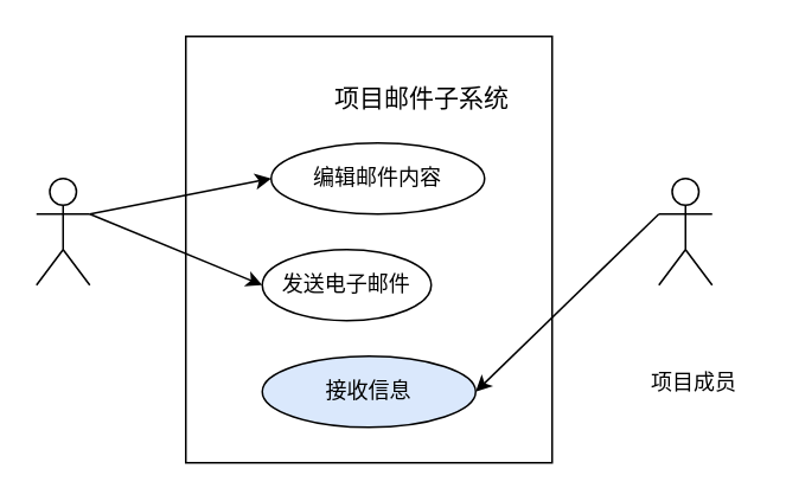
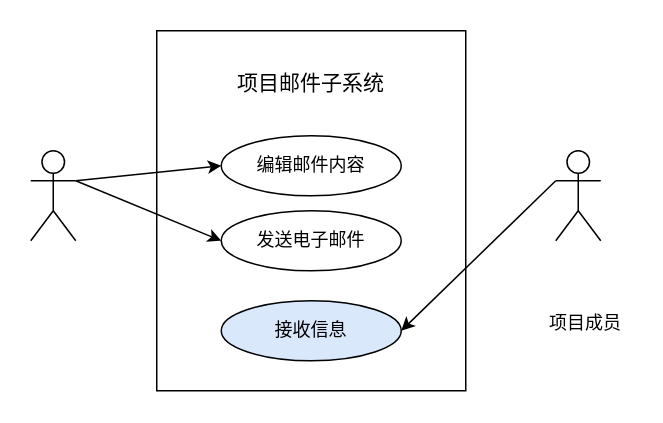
  <mxCell id="0" />
  <mxCell id="1" parent="0" />
  <mxCell id="2" value="" style="rounded=0;whiteSpace=wrap;html=1;" vertex="1" parent="1"><mxGeometry x="104" y="20" width="206" height="240" as="geometry" /></mxCell>
- <mxCell id="3" value="&lt;font style=&quot;font-size: 14px;&quot;&gt;项目邮件子系统&lt;/font&gt;" style="text;html=1;strokeColor=none;fillColor=none;align=center;verticalAlign=middle;whiteSpace=wrap;rounded=0;" vertex="1" parent="1"><mxGeometry x="182" y="40" width="110" height="30" as="geometry" /></mxCell>
- <mxCell id="4" value="编辑邮件内容" style="ellipse;whiteSpace=wrap;html=1;" vertex="1" parent="1"><mxGeometry x="152" y="80" width="120" height="40" as="geometry" /></mxCell>
- <mxCell id="5" value="发送电子邮件" style="ellipse;whiteSpace=wrap;html=1;" vertex="1" parent="1"><mxGeometry x="147" y="140" width="95" height="40" as="geometry" /></mxCell>
+ <mxCell id="3" value="&lt;font style=&quot;font-size: 14px;&quot;&gt;项目邮件子系统&lt;/font&gt;" style="text;html=1;strokeColor=none;fillColor=none;align=center;verticalAlign=middle;whiteSpace=wrap;rounded=0;" vertex="1" parent="1"><mxGeometry x="152" y="40" width="110" height="30" as="geometry" /></mxCell>
+ <mxCell id="4" value="编辑邮件内容" style="ellipse;whiteSpace=wrap;html=1;" vertex="1" parent="1"><mxGeometry x="147" y="90" width="120" height="40" as="geometry" /></mxCell>
+ <mxCell id="5" value="发送电子邮件" style="ellipse;whiteSpace=wrap;html=1;" vertex="1" parent="1"><mxGeometry x="147" y="140" width="120" height="40" as="geometry" /></mxCell>
  <mxCell id="6" value="接收信息" style="ellipse;whiteSpace=wrap;html=1;fillColor=#dae8fc;" vertex="1" parent="1"><mxGeometry x="147" y="200" width="120" height="40" as="geometry" /></mxCell>
  <mxCell id="7" value="Actor" style="shape=umlActor;verticalLabelPosition=bottom;verticalAlign=top;html=1;outlineConnect=0;fontColor=none;noLabel=1;" vertex="1" parent="1"><mxGeometry x="20" y="100" width="30" height="60" as="geometry" /></mxCell>
  <mxCell id="8" value="Actor" style="shape=umlActor;verticalLabelPosition=bottom;verticalAlign=top;html=1;outlineConnect=0;fontColor=none;noLabel=1;" vertex="1" parent="1"><mxGeometry x="370" y="100" width="30" height="60" as="geometry" /></mxCell>
  <mxCell id="9" value="项目成员" style="text;html=1;strokeColor=none;fillColor=none;align=center;verticalAlign=middle;whiteSpace=wrap;rounded=0;" vertex="1" parent="1"><mxGeometry x="360" y="200" width="60" height="30" as="geometry" /></mxCell>
  <mxCell id="10" value="" style="endArrow=classic;html=1;rounded=0;exitX=1;exitY=0.333;exitDx=0;exitDy=0;exitPerimeter=0;entryX=0;entryY=0.5;entryDx=0;entryDy=0;" edge="1" parent="1" source="7" target="4"><mxGeometry width="50" height="50" relative="1" as="geometry"><mxPoint x="70" y="120" as="sourcePoint" /><mxPoint x="120" y="70" as="targetPoint" /></mxGeometry></mxCell>
  <mxCell id="11" value="" style="endArrow=classic;html=1;rounded=0;entryX=0;entryY=0.5;entryDx=0;entryDy=0;exitX=1;exitY=0.333;exitDx=0;exitDy=0;exitPerimeter=0;" edge="1" parent="1" source="7" target="5"><mxGeometry width="50" height="50" relative="1" as="geometry"><mxPoint x="-40" y="260" as="sourcePoint" /><mxPoint x="10" y="210" as="targetPoint" /></mxGeometry></mxCell>
  <mxCell id="12" value="" style="endArrow=classic;html=1;rounded=0;exitX=0;exitY=0.333;exitDx=0;exitDy=0;exitPerimeter=0;entryX=1;entryY=0.5;entryDx=0;entryDy=0;" edge="1" parent="1" source="8" target="6"><mxGeometry width="50" height="50" relative="1" as="geometry"><mxPoint x="340" y="310" as="sourcePoint" /><mxPoint x="390" y="260" as="targetPoint" /></mxGeometry></mxCell>
